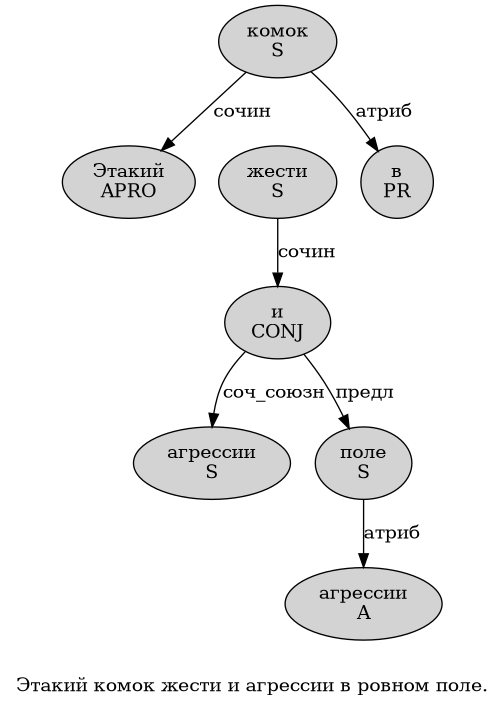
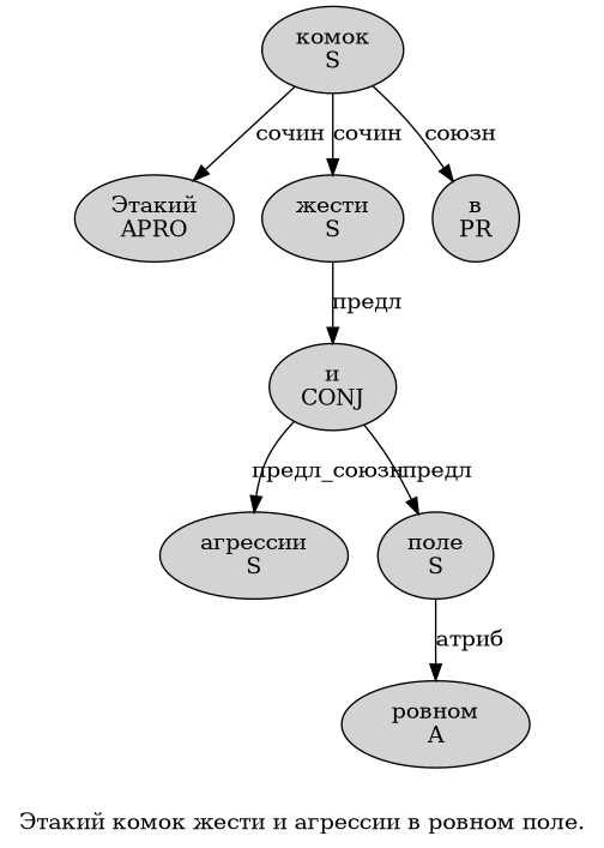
  digraph {
    label="Этакий комок жести и агрессии в ровном поле."
    node [fillcolor=lightgray penwidth=1 shape=ellipse style=filled]
    n1 [label="Этакий\nAPRO"]
    n2 [label="комок\nS"]
    n3 [label="жести\nS"]
    n4 [label="в\nPR"]
    n5 [label="и\nCONJ"]
    n6 [label="агрессии\nS"]
    n7 [label="поле\nS"]
-   n8 [label="агрессии\nA"]
+   n8 [label="ровном\nA"]
    n2 -> n1 [label="сочин"]
-   n2 -> n4 [label="атриб"]
-   n3 -> n5 [label="сочин"]
-   n5 -> n6 [label="соч_союзн"]
+   n2 -> n3 [label="сочин"]
+   n2 -> n4 [label="союзн"]
+   n3 -> n5 [label="предл"]
+   n5 -> n6 [label="предл_союзн"]
    n5 -> n7 [label="предл"]
    n7 -> n8 [label="атриб"]
  }
